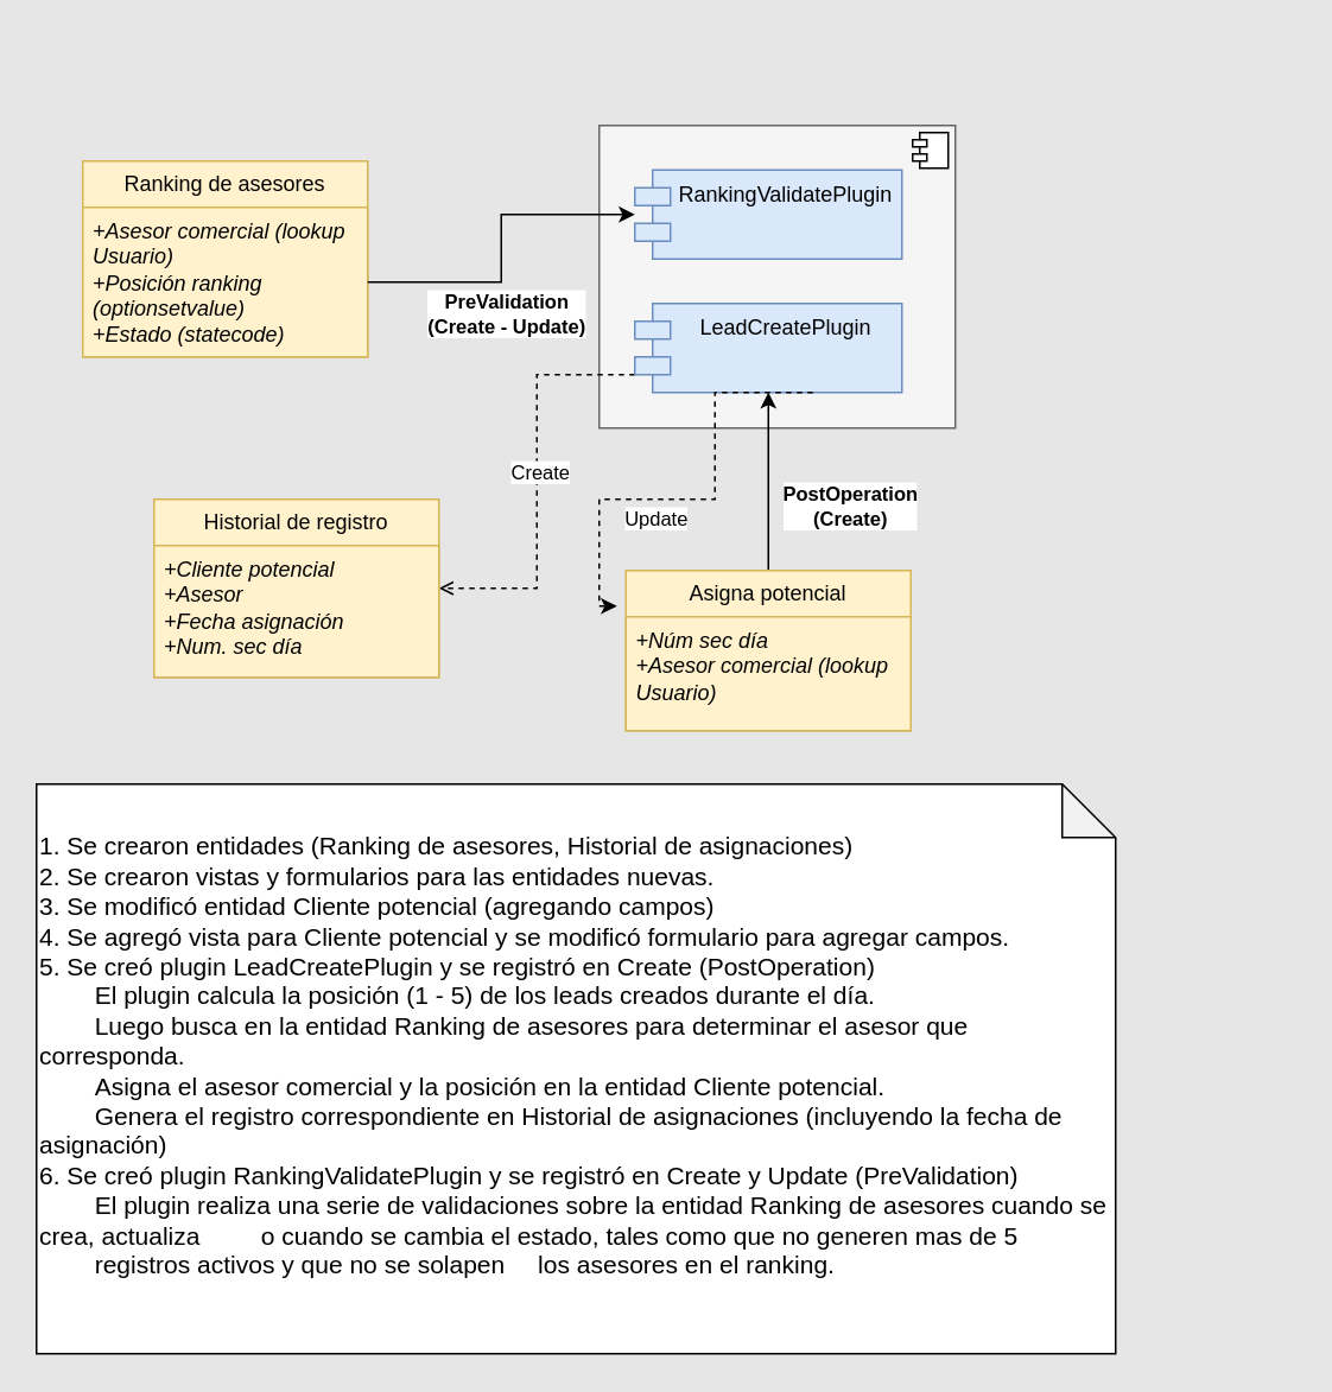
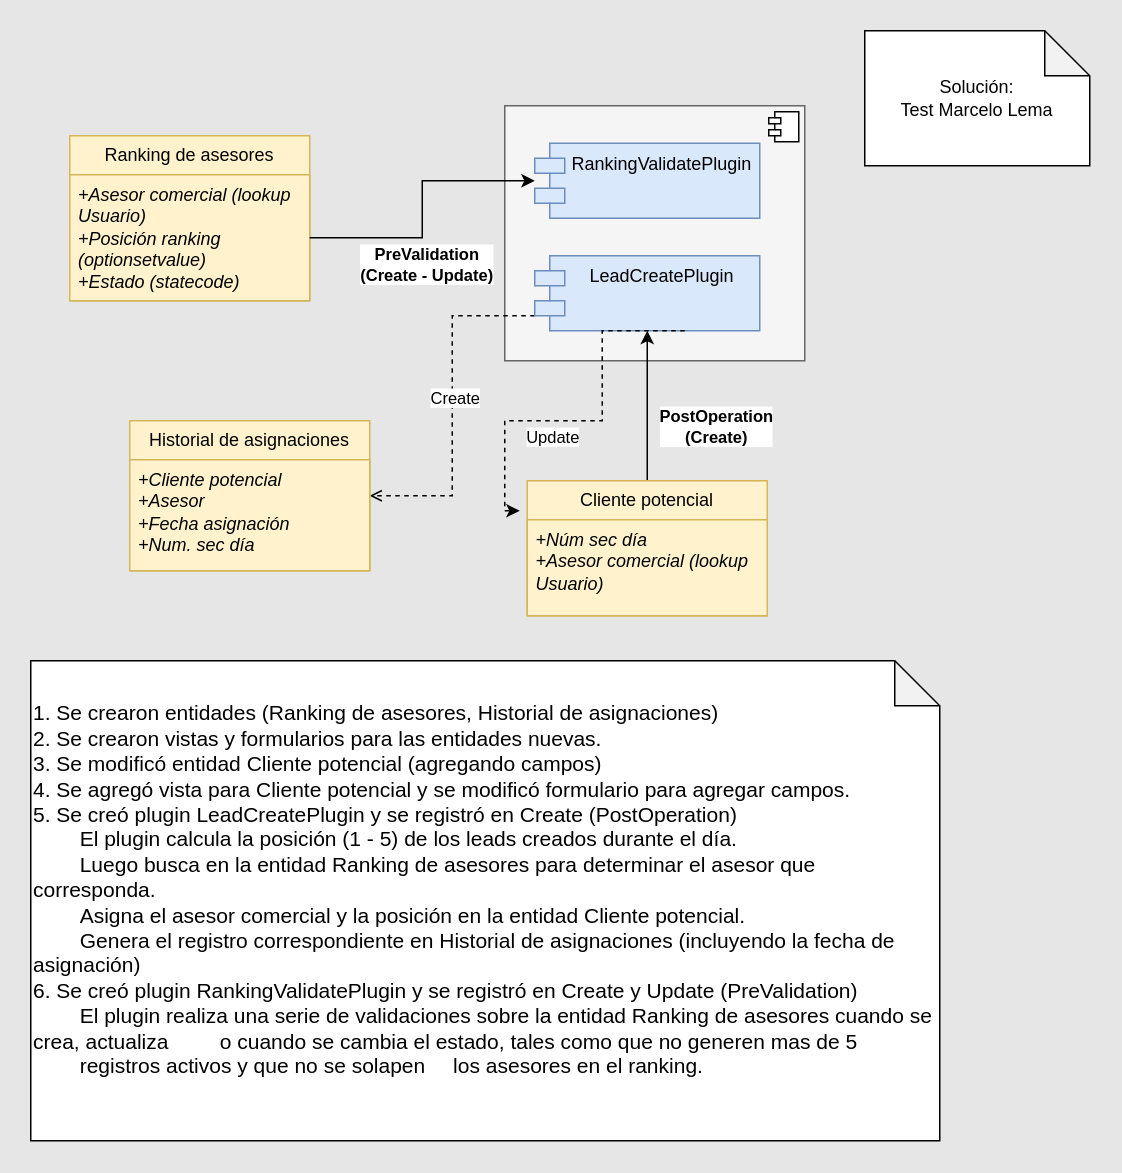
  <mxCell id="0" />
  <mxCell id="1" parent="0" />
  <mxCell id="2" value="&lt;p style=&quot;margin:0px;margin-top:6px;text-align:center;&quot;&gt;&lt;br&gt;&lt;/p&gt;" style="align=left;overflow=fill;html=1;dropTarget=0;whiteSpace=wrap;fillColor=#f5f5f5;fontColor=#333333;strokeColor=#666666;" parent="1" vertex="1"><mxGeometry x="336" y="70" width="200" height="170" as="geometry" /></mxCell>
  <mxCell id="3" value="" style="shape=component;jettyWidth=8;jettyHeight=4;" parent="2" vertex="1"><mxGeometry x="1" width="20" height="20" relative="1" as="geometry"><mxPoint x="-24" y="4" as="offset" /></mxGeometry></mxCell>
  <mxCell id="4" style="edgeStyle=orthogonalEdgeStyle;rounded=0;orthogonalLoop=1;jettySize=auto;html=1;entryX=1;entryY=0.5;entryDx=0;entryDy=0;dashed=1;endArrow=open;" parent="1" source="6" target="8" edge="1"><mxGeometry relative="1" as="geometry"><Array as="points"><mxPoint x="301" y="210" /><mxPoint x="301" y="330" /></Array></mxGeometry></mxCell>
  <mxCell id="5" value="Create" style="edgeLabel;html=1;align=center;verticalAlign=middle;resizable=0;points=[];" vertex="1" connectable="0" parent="4"><mxGeometry x="-0.053" y="1" relative="1" as="geometry"><mxPoint as="offset" /></mxGeometry></mxCell>
  <mxCell id="6" value="LeadCreatePlugin" style="shape=module;align=left;spacingLeft=20;align=center;verticalAlign=top;whiteSpace=wrap;html=1;fillColor=#dae8fc;strokeColor=#6c8ebf;" parent="1" vertex="1"><mxGeometry x="356" y="170" width="150" height="50" as="geometry" /></mxCell>
  <mxCell id="7" value="RankingValidatePlugin" style="shape=module;align=left;spacingLeft=20;align=center;verticalAlign=top;whiteSpace=wrap;html=1;fillColor=#dae8fc;strokeColor=#6c8ebf;" parent="1" vertex="1"><mxGeometry x="356" y="95" width="150" height="50" as="geometry" /></mxCell>
- <mxCell id="8" value="Historial de registro" style="swimlane;fontStyle=0;childLayout=stackLayout;horizontal=1;startSize=26;fillColor=#fff2cc;horizontalStack=0;resizeParent=1;resizeParentMax=0;resizeLast=0;collapsible=1;marginBottom=0;whiteSpace=wrap;html=1;strokeColor=#d6b656;gradientColor=none;" parent="1" vertex="1"><mxGeometry x="86" y="280" width="160" height="100" as="geometry" /></mxCell>
+ <mxCell id="8" value="Historial de asignaciones" style="swimlane;fontStyle=0;childLayout=stackLayout;horizontal=1;startSize=26;fillColor=#fff2cc;horizontalStack=0;resizeParent=1;resizeParentMax=0;resizeLast=0;collapsible=1;marginBottom=0;whiteSpace=wrap;html=1;strokeColor=#d6b656;gradientColor=none;" parent="1" vertex="1"><mxGeometry x="86" y="280" width="160" height="100" as="geometry" /></mxCell>
  <mxCell id="9" value="&lt;div&gt;&lt;i&gt;+Cliente potencial&lt;br&gt;+Asesor&lt;br&gt;+Fecha asignación&lt;br&gt;+Num. sec día&lt;br&gt;&lt;/i&gt;&lt;/div&gt;" style="text;strokeColor=#d6b656;fillColor=#fff2cc;align=left;verticalAlign=top;spacingLeft=4;spacingRight=4;overflow=hidden;rotatable=0;points=[[0,0.5],[1,0.5]];portConstraint=eastwest;whiteSpace=wrap;html=1;gradientColor=none;" parent="8" vertex="1"><mxGeometry y="26" width="160" height="74" as="geometry" /></mxCell>
  <mxCell id="10" value="Ranking de asesores" style="swimlane;fontStyle=0;childLayout=stackLayout;horizontal=1;startSize=26;fillColor=#fff2cc;horizontalStack=0;resizeParent=1;resizeParentMax=0;resizeLast=0;collapsible=1;marginBottom=0;whiteSpace=wrap;html=1;strokeColor=#d6b656;gradientColor=none;" parent="1" vertex="1"><mxGeometry x="46" y="90" width="160" height="110" as="geometry" /></mxCell>
  <mxCell id="11" value="&lt;i&gt;+Asesor comercial (lookup Usuario)&lt;br&gt;+Posición ranking (optionsetvalue)&lt;br&gt;+Estado (statecode)&lt;/i&gt;" style="text;strokeColor=#d6b656;fillColor=#fff2cc;align=left;verticalAlign=top;spacingLeft=4;spacingRight=4;overflow=hidden;rotatable=0;points=[[0,0.5],[1,0.5]];portConstraint=eastwest;whiteSpace=wrap;html=1;gradientColor=none;" parent="10" vertex="1"><mxGeometry y="26" width="160" height="84" as="geometry" /></mxCell>
  <mxCell id="12" style="edgeStyle=orthogonalEdgeStyle;rounded=0;orthogonalLoop=1;jettySize=auto;html=1;" parent="1" source="14" target="6" edge="1"><mxGeometry relative="1" as="geometry" /></mxCell>
  <mxCell id="13" value="&lt;b&gt;PostOperation&lt;br&gt;(Create)&lt;/b&gt;" style="edgeLabel;html=1;align=center;verticalAlign=middle;resizable=0;points=[];" parent="12" vertex="1" connectable="0"><mxGeometry x="-0.26" y="3" relative="1" as="geometry"><mxPoint x="48" as="offset" /></mxGeometry></mxCell>
- <mxCell id="14" value="Asigna potencial" style="swimlane;fontStyle=0;childLayout=stackLayout;horizontal=1;startSize=26;fillColor=#fff2cc;horizontalStack=0;resizeParent=1;resizeParentMax=0;resizeLast=0;collapsible=1;marginBottom=0;whiteSpace=wrap;html=1;strokeColor=#d6b656;gradientColor=none;" parent="1" vertex="1"><mxGeometry x="351" y="320" width="160" height="90" as="geometry" /></mxCell>
+ <mxCell id="14" value="Cliente potencial" style="swimlane;fontStyle=0;childLayout=stackLayout;horizontal=1;startSize=26;fillColor=#fff2cc;horizontalStack=0;resizeParent=1;resizeParentMax=0;resizeLast=0;collapsible=1;marginBottom=0;whiteSpace=wrap;html=1;strokeColor=#d6b656;gradientColor=none;" parent="1" vertex="1"><mxGeometry x="351" y="320" width="160" height="90" as="geometry" /></mxCell>
  <mxCell id="15" value="&lt;i&gt;+Núm sec día&lt;br&gt;+Asesor comercial (lookup Usuario)&lt;/i&gt;" style="text;strokeColor=#d6b656;fillColor=#fff2cc;align=left;verticalAlign=top;spacingLeft=4;spacingRight=4;overflow=hidden;rotatable=0;points=[[0,0.5],[1,0.5]];portConstraint=eastwest;whiteSpace=wrap;html=1;gradientColor=none;" parent="14" vertex="1"><mxGeometry y="26" width="160" height="64" as="geometry" /></mxCell>
  <mxCell id="16" style="edgeStyle=orthogonalEdgeStyle;rounded=0;orthogonalLoop=1;jettySize=auto;html=1;" parent="1" source="11" target="7" edge="1"><mxGeometry relative="1" as="geometry" /></mxCell>
  <mxCell id="17" value="&lt;b&gt;PreValidation&lt;br&gt;(Create - Update)&lt;/b&gt;" style="edgeLabel;html=1;align=center;verticalAlign=middle;resizable=0;points=[];" parent="16" vertex="1" connectable="0"><mxGeometry x="-0.472" y="1" relative="1" as="geometry"><mxPoint x="27" y="18" as="offset" /></mxGeometry></mxCell>
  <mxCell id="18" value="&lt;font style=&quot;font-size: 14px;&quot;&gt;1. Se crearon entidades (Ranking de asesores, Historial de asignaciones)&lt;br&gt;2. Se crearon vistas y formularios para las entidades nuevas.&lt;br&gt;&lt;/font&gt;&lt;div&gt;&lt;div&gt;&lt;font style=&quot;font-size: 14px;&quot;&gt;3. Se modificó entidad Cliente potencial (agregando campos)&lt;br&gt;4. Se agregó vista para Cliente potencial y se modificó formulario para agregar campos.&lt;br&gt;5. Se creó plugin LeadCreatePlugin y se registró en Create (PostOperation)&lt;/font&gt;&lt;/div&gt;&lt;/div&gt;&lt;div&gt;&lt;font style=&quot;font-size: 14px;&quot;&gt;&lt;span style=&quot;white-space: pre;&quot;&gt;&#09;&lt;/span&gt;El plugin calcula la posición (1 - 5) de los leads creados durante el día.&lt;br&gt;&lt;span style=&quot;white-space: pre;&quot;&gt;&#09;&lt;/span&gt;Luego&amp;nbsp;busca en la entidad Ranking de asesores para determinar el asesor que corresponda.&lt;br&gt;&lt;span style=&quot;white-space: pre;&quot;&gt;&#09;&lt;/span&gt;Asigna el asesor comercial y la posición en la entidad Cliente potencial.&lt;br&gt;&lt;span style=&quot;white-space: pre;&quot;&gt;&#09;&lt;/span&gt;Genera el registro correspondiente en Historial de asignaciones (incluyendo la fecha de asignación)&lt;br&gt;&lt;/font&gt;&lt;div&gt;&lt;font style=&quot;font-size: 14px;&quot;&gt;6. Se creó plugin RankingValidatePlugin y se registró en Create y Update (PreValidation)&lt;br&gt;&lt;span style=&quot;white-space: pre;&quot;&gt;&#09;&lt;/span&gt;El plugin realiza una serie de validaciones sobre la entidad Ranking de asesores cuando se crea, actualiza &lt;span style=&quot;white-space: pre;&quot;&gt;&#09;&lt;/span&gt;o cuando se cambia el estado, tales como que no generen mas de 5 &lt;span style=&quot;white-space: pre;&quot;&gt;&#09;&lt;/span&gt;registros activos y que no se solapen &lt;span style=&quot;white-space: pre;&quot;&gt;&#09;&lt;/span&gt;los asesores en el ranking.&lt;/font&gt;&lt;br&gt;&lt;/div&gt;&lt;/div&gt;&lt;div&gt;&lt;br&gt;&lt;/div&gt;" style="shape=note;whiteSpace=wrap;html=1;backgroundOutline=1;darkOpacity=0.05;align=left;" parent="1" vertex="1"><mxGeometry x="20" y="440" width="606" height="320" as="geometry" /></mxCell>
+ <mxCell id="19" value="Solución:&lt;br&gt;Test Marcelo Lema" style="shape=note;whiteSpace=wrap;html=1;backgroundOutline=1;darkOpacity=0.05;" vertex="1" parent="1"><mxGeometry x="576" y="20" width="150" height="90" as="geometry" /></mxCell>
  <mxCell id="20" style="edgeStyle=orthogonalEdgeStyle;rounded=0;orthogonalLoop=1;jettySize=auto;html=1;dashed=1;" edge="1" parent="1"><mxGeometry relative="1" as="geometry"><Array as="points"><mxPoint x="401" y="220" /><mxPoint x="401" y="280" /><mxPoint x="336" y="280" /></Array><mxPoint x="456" y="220" as="sourcePoint" /><mxPoint x="346" y="340" as="targetPoint" /></mxGeometry></mxCell>
  <mxCell id="21" value="Update" style="edgeLabel;html=1;align=center;verticalAlign=middle;resizable=0;points=[];" vertex="1" connectable="0" parent="20"><mxGeometry x="-0.053" y="1" relative="1" as="geometry"><mxPoint x="-31" y="9" as="offset" /></mxGeometry></mxCell>
